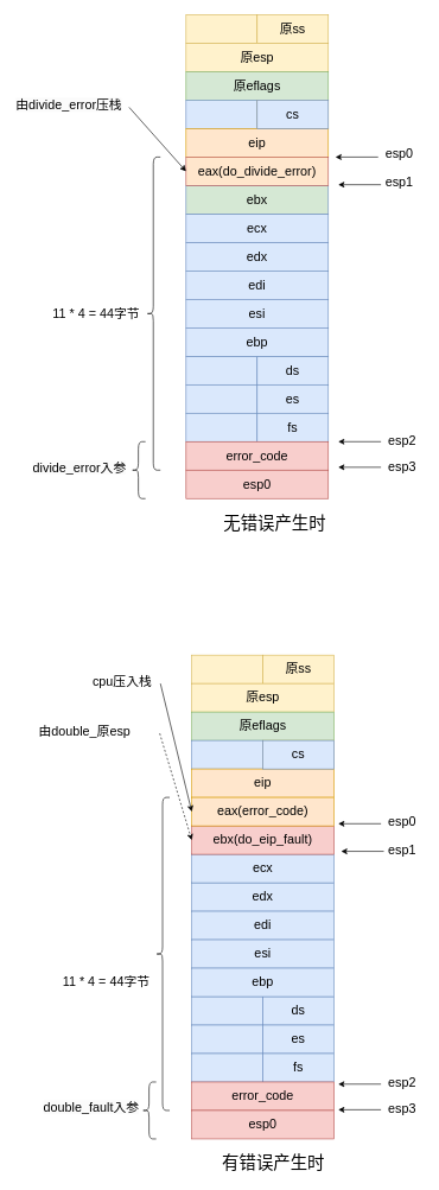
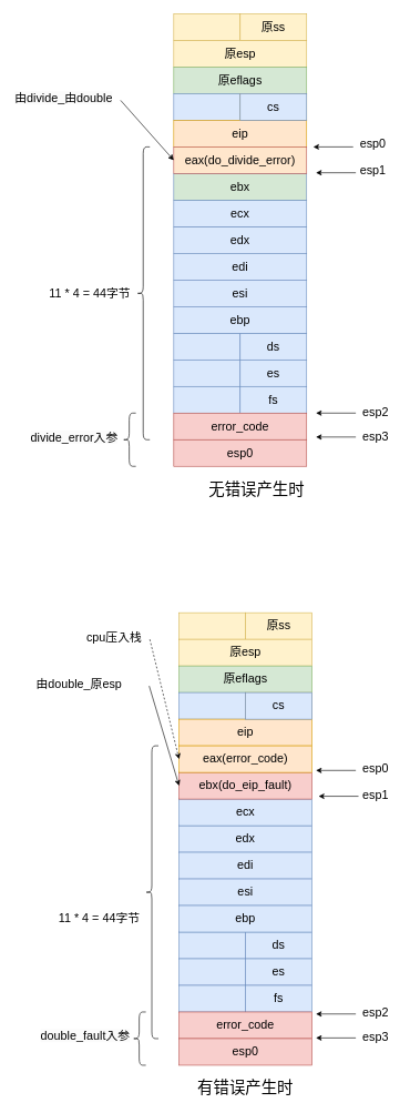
  <mxCell id="0" />
  <mxCell id="1" parent="0" />
  <mxCell id="2" value="" style="rounded=0;whiteSpace=wrap;html=1;fillColor=#fff2cc;strokeColor=#d6b656;" parent="1" vertex="1"><mxGeometry x="261" y="20" width="100" height="40" as="geometry" /></mxCell>
  <mxCell id="3" value="&lt;font style=&quot;font-size: 18px;&quot;&gt;原ss&lt;/font&gt;" style="rounded=0;whiteSpace=wrap;html=1;fillColor=#fff2cc;strokeColor=#d6b656;" parent="1" vertex="1"><mxGeometry x="361" y="20" width="100" height="40" as="geometry" /></mxCell>
  <mxCell id="4" value="&lt;font style=&quot;font-size: 18px;&quot;&gt;原esp&lt;/font&gt;" style="rounded=0;whiteSpace=wrap;html=1;fillColor=#fff2cc;strokeColor=#d6b656;" parent="1" vertex="1"><mxGeometry x="261" y="60" width="200" height="40" as="geometry" /></mxCell>
  <mxCell id="5" value="&lt;font style=&quot;font-size: 18px;&quot;&gt;原eflags&lt;/font&gt;" style="rounded=0;whiteSpace=wrap;html=1;fillColor=#d5e8d4;strokeColor=#82b366;" parent="1" vertex="1"><mxGeometry x="261" y="100" width="200" height="40" as="geometry" /></mxCell>
  <mxCell id="6" value="" style="rounded=0;whiteSpace=wrap;html=1;fillColor=#dae8fc;strokeColor=#6c8ebf;" parent="1" vertex="1"><mxGeometry x="261" y="140" width="100" height="40" as="geometry" /></mxCell>
  <mxCell id="7" value="&lt;font style=&quot;font-size: 18px;&quot;&gt;cs&lt;/font&gt;" style="rounded=0;whiteSpace=wrap;html=1;fillColor=#fff2cc;strokeColor=#d6b656;" parent="1" vertex="1"><mxGeometry x="361" y="140" width="100" height="40" as="geometry" /></mxCell>
  <mxCell id="8" value="&lt;font style=&quot;font-size: 18px;&quot;&gt;eip&lt;/font&gt;" style="rounded=0;whiteSpace=wrap;html=1;fillColor=#ffe6cc;strokeColor=#d79b00;" parent="1" vertex="1"><mxGeometry x="261" y="180" width="200" height="40" as="geometry" /></mxCell>
  <mxCell id="9" value="&lt;font style=&quot;font-size: 18px;&quot;&gt;cs&lt;/font&gt;" style="rounded=0;whiteSpace=wrap;html=1;fillColor=#dae8fc;strokeColor=#6c8ebf;" parent="1" vertex="1"><mxGeometry x="361" y="140" width="100" height="40" as="geometry" /></mxCell>
  <mxCell id="10" value="" style="rounded=0;whiteSpace=wrap;html=1;fillColor=#dae8fc;strokeColor=#6c8ebf;" parent="1" vertex="1"><mxGeometry x="261" y="500" width="100" height="40" as="geometry" /></mxCell>
  <mxCell id="11" value="&lt;font style=&quot;font-size: 18px;&quot;&gt;ds&lt;/font&gt;" style="rounded=0;whiteSpace=wrap;html=1;fillColor=#dae8fc;strokeColor=#6c8ebf;" parent="1" vertex="1"><mxGeometry x="361" y="500" width="100" height="40" as="geometry" /></mxCell>
  <mxCell id="12" value="" style="rounded=0;whiteSpace=wrap;html=1;fillColor=#dae8fc;strokeColor=#6c8ebf;" parent="1" vertex="1"><mxGeometry x="261" y="540" width="100" height="40" as="geometry" /></mxCell>
  <mxCell id="13" value="&lt;font style=&quot;font-size: 18px;&quot;&gt;es&lt;/font&gt;" style="rounded=0;whiteSpace=wrap;html=1;fillColor=#dae8fc;strokeColor=#6c8ebf;" parent="1" vertex="1"><mxGeometry x="361" y="540" width="100" height="40" as="geometry" /></mxCell>
  <mxCell id="14" value="" style="rounded=0;whiteSpace=wrap;html=1;fillColor=#dae8fc;strokeColor=#6c8ebf;" parent="1" vertex="1"><mxGeometry x="261" y="580" width="100" height="40" as="geometry" /></mxCell>
  <mxCell id="15" value="&lt;font style=&quot;font-size: 18px;&quot;&gt;fs&lt;/font&gt;" style="rounded=0;whiteSpace=wrap;html=1;fillColor=#dae8fc;strokeColor=#6c8ebf;" parent="1" vertex="1"><mxGeometry x="361" y="580" width="100" height="40" as="geometry" /></mxCell>
  <mxCell id="16" value="&lt;font style=&quot;font-size: 18px;&quot;&gt;edx&lt;/font&gt;" style="rounded=0;whiteSpace=wrap;html=1;fillColor=#dae8fc;strokeColor=#6c8ebf;" parent="1" vertex="1"><mxGeometry x="261" y="340" width="200" height="40" as="geometry" /></mxCell>
  <mxCell id="17" value="&lt;font style=&quot;font-size: 18px;&quot;&gt;ecx&lt;/font&gt;" style="rounded=0;whiteSpace=wrap;html=1;fillColor=#dae8fc;strokeColor=#6c8ebf;" parent="1" vertex="1"><mxGeometry x="261" y="300" width="200" height="40" as="geometry" /></mxCell>
  <mxCell id="18" value="&lt;font style=&quot;font-size: 18px;&quot;&gt;ebx&lt;/font&gt;" style="rounded=0;whiteSpace=wrap;html=1;fillColor=#d5e8d4;strokeColor=#6c8ebf;" parent="1" vertex="1"><mxGeometry x="261" y="260" width="200" height="40" as="geometry" /></mxCell>
  <mxCell id="19" value="&lt;font style=&quot;font-size: 18px;&quot;&gt;eax(do_divide_error)&lt;/font&gt;" style="rounded=0;whiteSpace=wrap;html=1;fillColor=#ffe6cc;strokeColor=#b85450;" parent="1" vertex="1"><mxGeometry x="261" y="220" width="200" height="40" as="geometry" /></mxCell>
  <mxCell id="20" value="&lt;font style=&quot;font-size: 18px;&quot;&gt;edi&lt;/font&gt;" style="rounded=0;whiteSpace=wrap;html=1;fillColor=#dae8fc;strokeColor=#6c8ebf;" parent="1" vertex="1"><mxGeometry x="261" y="380" width="200" height="40" as="geometry" /></mxCell>
  <mxCell id="21" value="&lt;font style=&quot;font-size: 18px;&quot;&gt;esi&lt;/font&gt;" style="rounded=0;whiteSpace=wrap;html=1;fillColor=#dae8fc;strokeColor=#6c8ebf;" parent="1" vertex="1"><mxGeometry x="261" y="420" width="200" height="40" as="geometry" /></mxCell>
  <mxCell id="22" value="&lt;font style=&quot;font-size: 18px;&quot;&gt;ebp&lt;/font&gt;" style="rounded=0;whiteSpace=wrap;html=1;fillColor=#dae8fc;strokeColor=#6c8ebf;" parent="1" vertex="1"><mxGeometry x="261" y="460" width="200" height="40" as="geometry" /></mxCell>
  <mxCell id="23" value="&lt;font style=&quot;font-size: 18px;&quot;&gt;error_code&lt;/font&gt;" style="rounded=0;whiteSpace=wrap;html=1;fillColor=#f8cecc;strokeColor=#b85450;" parent="1" vertex="1"><mxGeometry x="261" y="620" width="200" height="40" as="geometry" /></mxCell>
  <mxCell id="24" value="&lt;font style=&quot;font-size: 18px;&quot;&gt;esp0&lt;/font&gt;" style="rounded=0;whiteSpace=wrap;html=1;fillColor=#f8cecc;strokeColor=#b85450;" parent="1" vertex="1"><mxGeometry x="261" y="660" width="200" height="40" as="geometry" /></mxCell>
  <mxCell id="25" value="" style="shape=curlyBracket;whiteSpace=wrap;html=1;rounded=1;labelPosition=left;verticalLabelPosition=middle;align=right;verticalAlign=middle;fontSize=18;" parent="1" vertex="1"><mxGeometry x="205" y="220" width="20" height="440" as="geometry" /></mxCell>
  <mxCell id="26" value="11 * 4 = 44字节" style="text;strokeColor=none;align=center;fillColor=none;html=1;verticalAlign=middle;whiteSpace=wrap;rounded=0;fontSize=18;" parent="1" vertex="1"><mxGeometry x="65" y="425" width="140" height="30" as="geometry" /></mxCell>
  <mxCell id="27" value="" style="endArrow=classic;html=1;rounded=0;fontSize=18;" parent="1" edge="1"><mxGeometry width="50" height="50" relative="1" as="geometry"><mxPoint x="531" y="220" as="sourcePoint" /><mxPoint x="471" y="220" as="targetPoint" /></mxGeometry></mxCell>
  <mxCell id="28" value="esp0" style="text;strokeColor=none;align=center;fillColor=none;html=1;verticalAlign=middle;whiteSpace=wrap;rounded=0;fontSize=18;" parent="1" vertex="1"><mxGeometry x="531" y="200" width="60" height="30" as="geometry" /></mxCell>
  <mxCell id="29" value="esp1" style="text;strokeColor=none;align=center;fillColor=none;html=1;verticalAlign=middle;whiteSpace=wrap;rounded=0;fontSize=18;" parent="1" vertex="1"><mxGeometry x="531" y="240" width="60" height="30" as="geometry" /></mxCell>
  <mxCell id="30" value="" style="endArrow=classic;html=1;rounded=0;fontSize=18;" parent="1" edge="1"><mxGeometry width="50" height="50" relative="1" as="geometry"><mxPoint x="535" y="258.82" as="sourcePoint" /><mxPoint x="475" y="258.82" as="targetPoint" /></mxGeometry></mxCell>
  <mxCell id="31" value="" style="endArrow=classic;html=1;rounded=0;fontSize=18;" parent="1" edge="1"><mxGeometry width="50" height="50" relative="1" as="geometry"><mxPoint x="535" y="620" as="sourcePoint" /><mxPoint x="475" y="620" as="targetPoint" /></mxGeometry></mxCell>
  <mxCell id="32" value="esp2" style="text;strokeColor=none;align=center;fillColor=none;html=1;verticalAlign=middle;whiteSpace=wrap;rounded=0;fontSize=18;" parent="1" vertex="1"><mxGeometry x="535" y="604" width="60" height="30" as="geometry" /></mxCell>
  <mxCell id="33" value="" style="endArrow=classic;html=1;rounded=0;fontSize=18;" parent="1" edge="1"><mxGeometry width="50" height="50" relative="1" as="geometry"><mxPoint x="535" y="656" as="sourcePoint" /><mxPoint x="475" y="656" as="targetPoint" /></mxGeometry></mxCell>
  <mxCell id="34" value="esp3" style="text;strokeColor=none;align=center;fillColor=none;html=1;verticalAlign=middle;whiteSpace=wrap;rounded=0;fontSize=18;" parent="1" vertex="1"><mxGeometry x="535" y="640" width="60" height="30" as="geometry" /></mxCell>
  <mxCell id="35" value="" style="shape=curlyBracket;whiteSpace=wrap;html=1;rounded=1;labelPosition=left;verticalLabelPosition=middle;align=right;verticalAlign=middle;fontSize=18;" parent="1" vertex="1"><mxGeometry x="184" y="620" width="20" height="80" as="geometry" /></mxCell>
  <mxCell id="36" value="&lt;span style=&quot;color: rgb(0, 0, 0); font-family: Helvetica; font-size: 18px; font-style: normal; font-variant-ligatures: normal; font-variant-caps: normal; font-weight: 400; letter-spacing: normal; orphans: 2; text-align: center; text-indent: 0px; text-transform: none; widows: 2; word-spacing: 0px; -webkit-text-stroke-width: 0px; background-color: rgb(251, 251, 251); text-decoration-thickness: initial; text-decoration-style: initial; text-decoration-color: initial; float: none; display: inline !important;&quot;&gt;divide_error入参&lt;/span&gt;" style="text;whiteSpace=wrap;html=1;fontSize=18;" parent="1" vertex="1"><mxGeometry x="44" y="640" width="160" height="50" as="geometry" /></mxCell>
  <mxCell id="37" value="" style="rounded=0;whiteSpace=wrap;html=1;fillColor=#fff2cc;strokeColor=#d6b656;" parent="1" vertex="1"><mxGeometry x="269" y="920" width="100" height="40" as="geometry" /></mxCell>
  <mxCell id="38" value="&lt;font style=&quot;font-size: 18px;&quot;&gt;原ss&lt;/font&gt;" style="rounded=0;whiteSpace=wrap;html=1;fillColor=#fff2cc;strokeColor=#d6b656;" parent="1" vertex="1"><mxGeometry x="369" y="920" width="100" height="40" as="geometry" /></mxCell>
  <mxCell id="39" value="&lt;font style=&quot;font-size: 18px;&quot;&gt;原esp&lt;/font&gt;" style="rounded=0;whiteSpace=wrap;html=1;fillColor=#fff2cc;strokeColor=#d6b656;" parent="1" vertex="1"><mxGeometry x="269" y="960" width="200" height="40" as="geometry" /></mxCell>
  <mxCell id="40" value="&lt;font style=&quot;font-size: 18px;&quot;&gt;原eflags&lt;/font&gt;" style="rounded=0;whiteSpace=wrap;html=1;fillColor=#d5e8d4;strokeColor=#82b366;" parent="1" vertex="1"><mxGeometry x="269" y="1000" width="200" height="40" as="geometry" /></mxCell>
  <mxCell id="41" value="" style="rounded=0;whiteSpace=wrap;html=1;fillColor=#dae8fc;strokeColor=#6c8ebf;" parent="1" vertex="1"><mxGeometry x="269" y="1040" width="100" height="40" as="geometry" /></mxCell>
  <mxCell id="42" value="&lt;font style=&quot;font-size: 18px;&quot;&gt;cs&lt;/font&gt;" style="rounded=0;whiteSpace=wrap;html=1;fillColor=#fff2cc;strokeColor=#d6b656;" parent="1" vertex="1"><mxGeometry x="369" y="1040" width="100" height="40" as="geometry" /></mxCell>
  <mxCell id="43" value="&lt;font style=&quot;font-size: 18px;&quot;&gt;eip&lt;/font&gt;" style="rounded=0;whiteSpace=wrap;html=1;fillColor=#ffe6cc;strokeColor=#d79b00;" parent="1" vertex="1"><mxGeometry x="269" y="1080" width="200" height="40" as="geometry" /></mxCell>
  <mxCell id="44" value="&lt;font style=&quot;font-size: 18px;&quot;&gt;cs&lt;/font&gt;" style="rounded=0;whiteSpace=wrap;html=1;fillColor=#dae8fc;strokeColor=#6c8ebf;" parent="1" vertex="1"><mxGeometry x="369" y="1040" width="100" height="40" as="geometry" /></mxCell>
  <mxCell id="45" value="" style="rounded=0;whiteSpace=wrap;html=1;fillColor=#dae8fc;strokeColor=#6c8ebf;" parent="1" vertex="1"><mxGeometry x="269" y="1400" width="100" height="40" as="geometry" /></mxCell>
  <mxCell id="46" value="&lt;font style=&quot;font-size: 18px;&quot;&gt;ds&lt;/font&gt;" style="rounded=0;whiteSpace=wrap;html=1;fillColor=#dae8fc;strokeColor=#6c8ebf;" parent="1" vertex="1"><mxGeometry x="369" y="1400" width="100" height="40" as="geometry" /></mxCell>
  <mxCell id="47" value="" style="rounded=0;whiteSpace=wrap;html=1;fillColor=#dae8fc;strokeColor=#6c8ebf;" parent="1" vertex="1"><mxGeometry x="269" y="1440" width="100" height="40" as="geometry" /></mxCell>
  <mxCell id="48" value="&lt;font style=&quot;font-size: 18px;&quot;&gt;es&lt;/font&gt;" style="rounded=0;whiteSpace=wrap;html=1;fillColor=#dae8fc;strokeColor=#6c8ebf;" parent="1" vertex="1"><mxGeometry x="369" y="1440" width="100" height="40" as="geometry" /></mxCell>
  <mxCell id="49" value="" style="rounded=0;whiteSpace=wrap;html=1;fillColor=#dae8fc;strokeColor=#6c8ebf;" parent="1" vertex="1"><mxGeometry x="269" y="1480" width="100" height="40" as="geometry" /></mxCell>
  <mxCell id="50" value="&lt;font style=&quot;font-size: 18px;&quot;&gt;fs&lt;/font&gt;" style="rounded=0;whiteSpace=wrap;html=1;fillColor=#dae8fc;strokeColor=#6c8ebf;" parent="1" vertex="1"><mxGeometry x="369" y="1480" width="100" height="40" as="geometry" /></mxCell>
  <mxCell id="51" value="&lt;font style=&quot;font-size: 18px;&quot;&gt;edx&lt;/font&gt;" style="rounded=0;whiteSpace=wrap;html=1;fillColor=#dae8fc;strokeColor=#6c8ebf;" parent="1" vertex="1"><mxGeometry x="269" y="1240" width="200" height="40" as="geometry" /></mxCell>
  <mxCell id="52" value="&lt;font style=&quot;font-size: 18px;&quot;&gt;ecx&lt;/font&gt;" style="rounded=0;whiteSpace=wrap;html=1;fillColor=#dae8fc;strokeColor=#6c8ebf;" parent="1" vertex="1"><mxGeometry x="269" y="1200" width="200" height="40" as="geometry" /></mxCell>
  <mxCell id="53" value="&lt;font style=&quot;font-size: 18px;&quot;&gt;ebx(do_eip_fault&lt;/font&gt;&lt;span style=&quot;font-size: 18px; background-color: initial;&quot;&gt;)&lt;/span&gt;" style="rounded=0;whiteSpace=wrap;html=1;fillColor=#f8cecc;strokeColor=#b85450;" parent="1" vertex="1"><mxGeometry x="269" y="1160" width="200" height="40" as="geometry" /></mxCell>
  <mxCell id="54" value="&lt;font style=&quot;font-size: 18px;&quot;&gt;edi&lt;/font&gt;" style="rounded=0;whiteSpace=wrap;html=1;fillColor=#dae8fc;strokeColor=#6c8ebf;" parent="1" vertex="1"><mxGeometry x="269" y="1280" width="200" height="40" as="geometry" /></mxCell>
  <mxCell id="55" value="&lt;font style=&quot;font-size: 18px;&quot;&gt;esi&lt;/font&gt;" style="rounded=0;whiteSpace=wrap;html=1;fillColor=#dae8fc;strokeColor=#6c8ebf;" parent="1" vertex="1"><mxGeometry x="269" y="1320" width="200" height="40" as="geometry" /></mxCell>
  <mxCell id="56" value="&lt;font style=&quot;font-size: 18px;&quot;&gt;ebp&lt;/font&gt;" style="rounded=0;whiteSpace=wrap;html=1;fillColor=#dae8fc;strokeColor=#6c8ebf;" parent="1" vertex="1"><mxGeometry x="269" y="1360" width="200" height="40" as="geometry" /></mxCell>
  <mxCell id="57" value="&lt;font style=&quot;font-size: 18px;&quot;&gt;error_code&lt;/font&gt;" style="rounded=0;whiteSpace=wrap;html=1;fillColor=#f8cecc;strokeColor=#b85450;" parent="1" vertex="1"><mxGeometry x="269" y="1520" width="200" height="40" as="geometry" /></mxCell>
  <mxCell id="58" value="&lt;font style=&quot;font-size: 18px;&quot;&gt;esp0&lt;/font&gt;" style="rounded=0;whiteSpace=wrap;html=1;fillColor=#f8cecc;strokeColor=#b85450;" parent="1" vertex="1"><mxGeometry x="269" y="1560" width="200" height="40" as="geometry" /></mxCell>
  <mxCell id="59" value="" style="shape=curlyBracket;whiteSpace=wrap;html=1;rounded=1;labelPosition=left;verticalLabelPosition=middle;align=right;verticalAlign=middle;fontSize=18;" parent="1" vertex="1"><mxGeometry x="218" y="1120" width="20" height="440" as="geometry" /></mxCell>
  <mxCell id="60" value="11 * 4 = 44字节" style="text;strokeColor=none;align=center;fillColor=none;html=1;verticalAlign=middle;whiteSpace=wrap;rounded=0;fontSize=18;" parent="1" vertex="1"><mxGeometry x="79" y="1365" width="140" height="30" as="geometry" /></mxCell>
  <mxCell id="61" value="" style="endArrow=classic;html=1;rounded=0;fontSize=18;" parent="1" edge="1"><mxGeometry width="50" height="50" relative="1" as="geometry"><mxPoint x="535" y="1157" as="sourcePoint" /><mxPoint x="475" y="1157" as="targetPoint" /></mxGeometry></mxCell>
  <mxCell id="62" value="esp0" style="text;strokeColor=none;align=center;fillColor=none;html=1;verticalAlign=middle;whiteSpace=wrap;rounded=0;fontSize=18;" parent="1" vertex="1"><mxGeometry x="535" y="1140" width="60" height="30" as="geometry" /></mxCell>
  <mxCell id="63" value="esp1" style="text;strokeColor=none;align=center;fillColor=none;html=1;verticalAlign=middle;whiteSpace=wrap;rounded=0;fontSize=18;" parent="1" vertex="1"><mxGeometry x="535" y="1180" width="60" height="30" as="geometry" /></mxCell>
  <mxCell id="64" value="" style="endArrow=classic;html=1;rounded=0;fontSize=18;" parent="1" edge="1"><mxGeometry width="50" height="50" relative="1" as="geometry"><mxPoint x="539" y="1195.82" as="sourcePoint" /><mxPoint x="479" y="1195.82" as="targetPoint" /></mxGeometry></mxCell>
  <mxCell id="65" value="" style="endArrow=classic;html=1;rounded=0;fontSize=18;" parent="1" edge="1"><mxGeometry width="50" height="50" relative="1" as="geometry"><mxPoint x="535" y="1523" as="sourcePoint" /><mxPoint x="475" y="1523" as="targetPoint" /></mxGeometry></mxCell>
  <mxCell id="66" value="esp2" style="text;strokeColor=none;align=center;fillColor=none;html=1;verticalAlign=middle;whiteSpace=wrap;rounded=0;fontSize=18;" parent="1" vertex="1"><mxGeometry x="535" y="1507" width="60" height="30" as="geometry" /></mxCell>
  <mxCell id="67" value="" style="endArrow=classic;html=1;rounded=0;fontSize=18;" parent="1" edge="1"><mxGeometry width="50" height="50" relative="1" as="geometry"><mxPoint x="535" y="1559" as="sourcePoint" /><mxPoint x="475" y="1559" as="targetPoint" /></mxGeometry></mxCell>
  <mxCell id="68" value="esp3" style="text;strokeColor=none;align=center;fillColor=none;html=1;verticalAlign=middle;whiteSpace=wrap;rounded=0;fontSize=18;" parent="1" vertex="1"><mxGeometry x="535" y="1543" width="60" height="30" as="geometry" /></mxCell>
  <mxCell id="69" value="" style="shape=curlyBracket;whiteSpace=wrap;html=1;rounded=1;labelPosition=left;verticalLabelPosition=middle;align=right;verticalAlign=middle;fontSize=18;" parent="1" vertex="1"><mxGeometry x="199" y="1520" width="20" height="80" as="geometry" /></mxCell>
  <mxCell id="70" value="&lt;span style=&quot;color: rgb(0, 0, 0); font-family: Helvetica; font-size: 18px; font-style: normal; font-variant-ligatures: normal; font-variant-caps: normal; font-weight: 400; letter-spacing: normal; orphans: 2; text-align: center; text-indent: 0px; text-transform: none; widows: 2; word-spacing: 0px; -webkit-text-stroke-width: 0px; background-color: rgb(251, 251, 251); text-decoration-thickness: initial; text-decoration-style: initial; text-decoration-color: initial; float: none; display: inline !important;&quot;&gt;double_fault入参&lt;/span&gt;" style="text;whiteSpace=wrap;html=1;fontSize=18;" parent="1" vertex="1"><mxGeometry x="59" y="1539" width="160" height="50" as="geometry" /></mxCell>
- <mxCell id="71" value="&lt;span style=&quot;color: rgb(0, 0, 0); font-family: Helvetica; font-size: 18px; font-style: normal; font-variant-ligatures: normal; font-variant-caps: normal; font-weight: 400; letter-spacing: normal; orphans: 2; text-align: center; text-indent: 0px; text-transform: none; widows: 2; word-spacing: 0px; -webkit-text-stroke-width: 0px; background-color: rgb(251, 251, 251); text-decoration-thickness: initial; text-decoration-style: initial; text-decoration-color: initial; float: none; display: inline !important;&quot;&gt;由divide_error压栈&lt;/span&gt;" style="text;whiteSpace=wrap;html=1;fontSize=18;" parent="1" vertex="1"><mxGeometry x="20" y="130" width="170" height="50" as="geometry" /></mxCell>
+ <mxCell id="71" value="&lt;span style=&quot;color: rgb(0, 0, 0); font-family: Helvetica; font-size: 18px; font-style: normal; font-variant-ligatures: normal; font-variant-caps: normal; font-weight: 400; letter-spacing: normal; orphans: 2; text-align: center; text-indent: 0px; text-transform: none; widows: 2; word-spacing: 0px; -webkit-text-stroke-width: 0px; background-color: rgb(251, 251, 251); text-decoration-thickness: initial; text-decoration-style: initial; text-decoration-color: initial; float: none; display: inline !important;&quot;&gt;由divide_由double&lt;/span&gt;" style="text;whiteSpace=wrap;html=1;fontSize=18;" parent="1" vertex="1"><mxGeometry x="20" y="130" width="170" height="50" as="geometry" /></mxCell>
  <mxCell id="72" value="" style="endArrow=classic;html=1;rounded=0;fontSize=18;entryX=0;entryY=0.5;entryDx=0;entryDy=0;" parent="1" target="19" edge="1"><mxGeometry width="50" height="50" relative="1" as="geometry"><mxPoint x="181" y="150" as="sourcePoint" /><mxPoint x="121" y="260" as="targetPoint" /></mxGeometry></mxCell>
  <mxCell id="73" value="&lt;font style=&quot;font-size: 18px;&quot;&gt;eax(error_code)&lt;/font&gt;" style="rounded=0;whiteSpace=wrap;html=1;fillColor=#ffe6cc;strokeColor=#d79b00;" parent="1" vertex="1"><mxGeometry x="269" y="1120" width="200" height="40" as="geometry" /></mxCell>
- <mxCell id="74" value="&lt;font style=&quot;font-size: 24px;&quot;&gt;有错误产生时&lt;/font&gt;" style="text;strokeColor=none;align=center;fillColor=none;html=1;verticalAlign=middle;whiteSpace=wrap;rounded=0;fontSize=18;" parent="1" vertex="1"><mxGeometry x="294" y="1620" width="180" height="30" as="geometry" /></mxCell>
+ <mxCell id="74" value="&lt;font style=&quot;font-size: 24px;&quot;&gt;有错误产生时&lt;/font&gt;" style="text;strokeColor=none;align=center;fillColor=none;html=1;verticalAlign=middle;whiteSpace=wrap;rounded=0;fontSize=18;" parent="1" vertex="1"><mxGeometry x="279" y="1620" width="180" height="30" as="geometry" /></mxCell>
  <mxCell id="75" value="&lt;font style=&quot;font-size: 24px;&quot;&gt;无错误产生时&lt;/font&gt;" style="text;strokeColor=none;align=center;fillColor=none;html=1;verticalAlign=middle;whiteSpace=wrap;rounded=0;fontSize=18;" parent="1" vertex="1"><mxGeometry x="296" y="720" width="180" height="30" as="geometry" /></mxCell>
  <mxCell id="76" value="&lt;font style=&quot;font-size: 18px;&quot;&gt;由double_原esp&lt;/font&gt;" style="text;whiteSpace=wrap;html=1;" vertex="1" parent="1"><mxGeometry x="52" y="1010" width="172" height="40" as="geometry" /></mxCell>
- <mxCell id="77" value="" style="endArrow=classic;html=1;rounded=0;fontSize=18;entryX=0;entryY=0.5;entryDx=0;entryDy=0;exitX=1;exitY=0.5;exitDx=0;exitDy=0;dashed=1;" edge="1" parent="1" source="76" target="53"><mxGeometry width="50" height="50" relative="1" as="geometry"><mxPoint x="191" y="1110" as="sourcePoint" /><mxPoint x="241" y="1240" as="targetPoint" /></mxGeometry></mxCell>
+ <mxCell id="77" value="" style="endArrow=classic;html=1;rounded=0;fontSize=18;entryX=0;entryY=0.5;entryDx=0;entryDy=0;exitX=1;exitY=0.5;exitDx=0;exitDy=0;" edge="1" parent="1" source="76" target="53"><mxGeometry width="50" height="50" relative="1" as="geometry"><mxPoint x="191" y="1110" as="sourcePoint" /><mxPoint x="241" y="1240" as="targetPoint" /></mxGeometry></mxCell>
  <mxCell id="78" value="&lt;font style=&quot;font-size: 18px;&quot;&gt;cpu压入栈&lt;/font&gt;" style="text;whiteSpace=wrap;html=1;" vertex="1" parent="1"><mxGeometry x="128" y="940" width="97" height="40" as="geometry" /></mxCell>
- <mxCell id="79" value="" style="endArrow=classic;html=1;rounded=0;fontSize=18;exitX=1;exitY=0.5;exitDx=0;exitDy=0;entryX=0;entryY=0.5;entryDx=0;entryDy=0;" edge="1" parent="1" source="78" target="73"><mxGeometry width="50" height="50" relative="1" as="geometry"><mxPoint x="191" y="950" as="sourcePoint" /><mxPoint x="241" y="900" as="targetPoint" /></mxGeometry></mxCell>
+ <mxCell id="79" value="" style="endArrow=classic;html=1;rounded=0;fontSize=18;exitX=1;exitY=0.5;exitDx=0;exitDy=0;entryX=0;entryY=0.5;entryDx=0;entryDy=0;dashed=1;" edge="1" parent="1" source="78" target="73"><mxGeometry width="50" height="50" relative="1" as="geometry"><mxPoint x="191" y="950" as="sourcePoint" /><mxPoint x="241" y="900" as="targetPoint" /></mxGeometry></mxCell>
